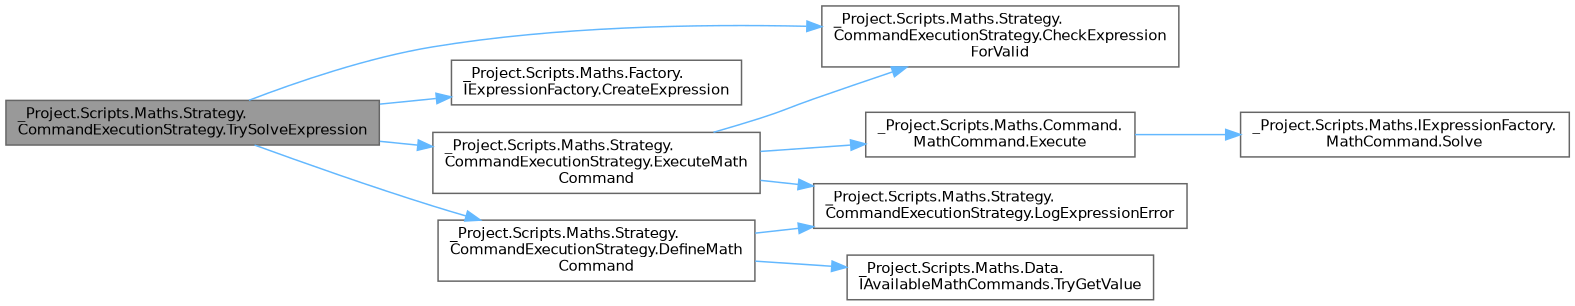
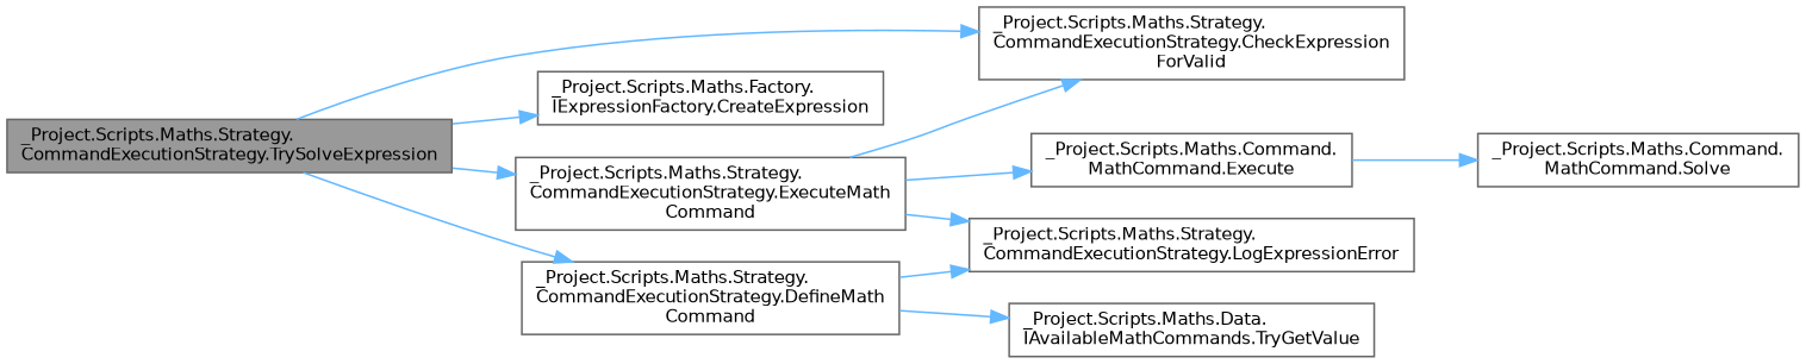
  digraph {
    rankdir=LR
    node [color=grey40 fillcolor=white fontname=Helvetica fontsize=10 shape=box style=filled]
    edge [color=steelblue1 fontname=Helvetica fontsize=10 labelfontname=Helvetica labelfontsize=10 style=solid]
    n1 [color=gray40 fillcolor=grey60 fontcolor=black height=0.2 label="_Project.Scripts.Maths.Strategy.\lCommandExecutionStrategy.TrySolveExpression" width=0.4]
    n2 [height=0.2 label="_Project.Scripts.Maths.Strategy.\lCommandExecutionStrategy.CheckExpression\lForValid" width=0.4]
    n3 [height=0.2 label="_Project.Scripts.Maths.Factory.\lIExpressionFactory.CreateExpression" width=0.4]
    n4 [height=0.2 label="_Project.Scripts.Maths.Strategy.\lCommandExecutionStrategy.DefineMath\lCommand" width=0.4]
    n5 [height=0.2 label="_Project.Scripts.Maths.Strategy.\lCommandExecutionStrategy.ExecuteMath\lCommand" width=0.4]
    n6 [height=0.2 label="_Project.Scripts.Maths.Strategy.\lCommandExecutionStrategy.LogExpressionError" width=0.4]
    n7 [height=0.2 label="_Project.Scripts.Maths.Data.\lIAvailableMathCommands.TryGetValue" width=0.4]
    n8 [height=0.2 label="_Project.Scripts.Maths.Command.\lMathCommand.Execute" width=0.4]
-   n9 [height=0.2 label="_Project.Scripts.Maths.IExpressionFactory.\lMathCommand.Solve" width=0.4]
+   n9 [height=0.2 label="_Project.Scripts.Maths.Command.\lMathCommand.Solve" width=0.4]
    n1 -> n2
    n1 -> n3
    n1 -> n4
    n1 -> n5
    n4 -> n6
    n4 -> n7
    n5 -> n2
    n5 -> n6
    n5 -> n8
    n8 -> n9
  }
